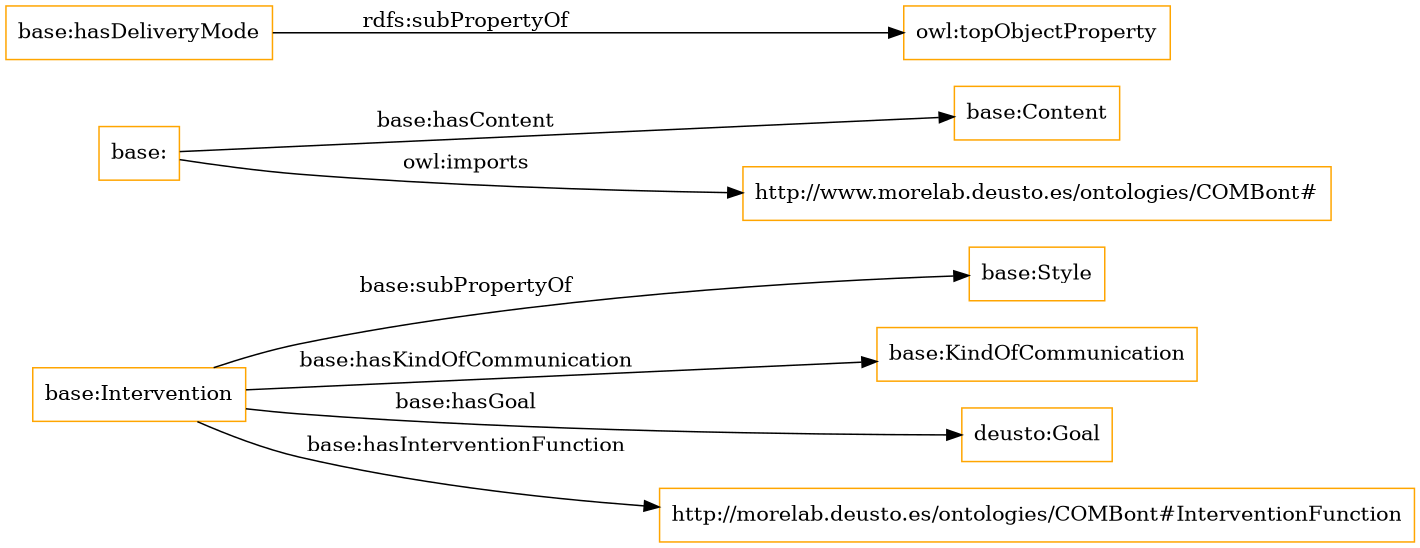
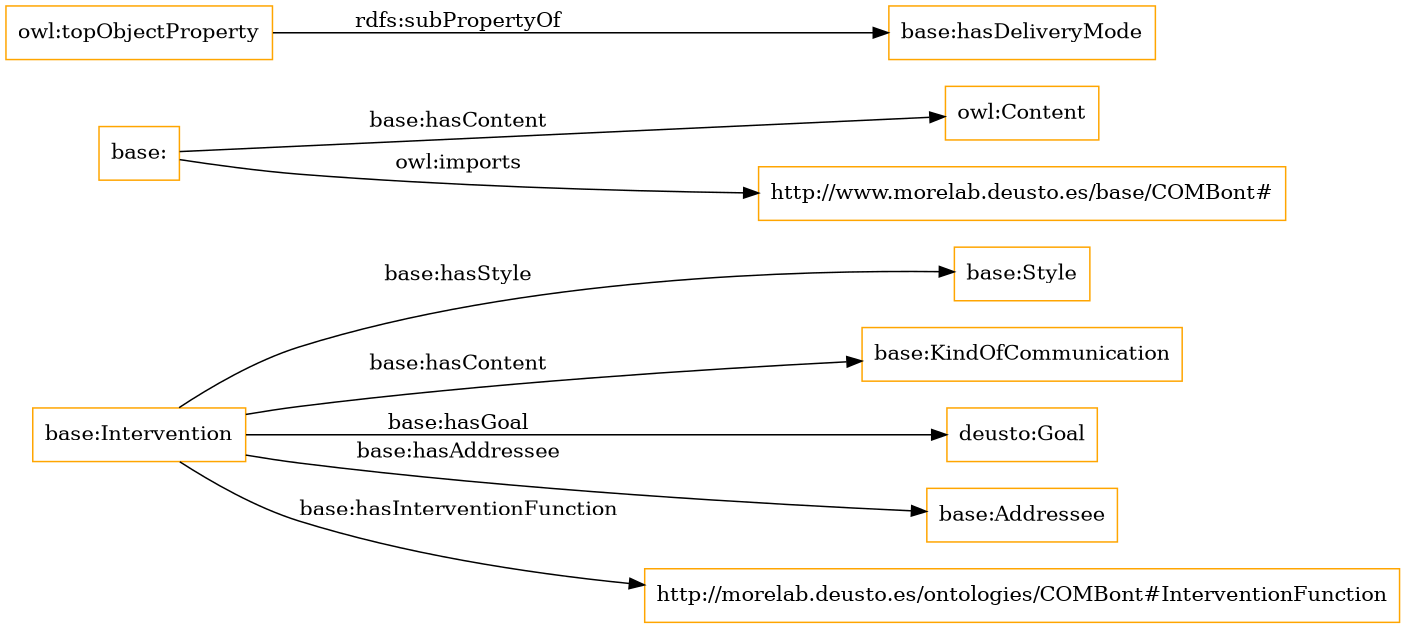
  digraph {
    rankdir=LR
    node [color=orange shape=rectangle]
    "base:Intervention"
    "base:Style"
    "base:KindOfCommunication"
    n4 [label="deusto:Goal"]
+   "base:Addressee"
    "http://morelab.deusto.es/ontologies/COMBont#InterventionFunction"
    "base:"
-   "base:Content"
-   "http://www.morelab.deusto.es/ontologies/COMBont#"
+   "base:Content" [label="owl:Content"]
+   "http://www.morelab.deusto.es/ontologies/COMBont#" [label="http://www.morelab.deusto.es/base/COMBont#"]
    "base:hasDeliveryMode"
    "owl:topObjectProperty"
-   "base:Intervention" -> "base:Style" [label="base:subPropertyOf"]
-   "base:Intervention" -> "base:KindOfCommunication" [label="base:hasKindOfCommunication"]
+   "base:Intervention" -> "base:Style" [label="base:hasStyle"]
+   "base:Intervention" -> "base:KindOfCommunication" [label="base:hasContent"]
    "base:Intervention" -> n4 [label="base:hasGoal"]
+   "base:Intervention" -> "base:Addressee" [label="base:hasAddressee"]
    "base:Intervention" -> "http://morelab.deusto.es/ontologies/COMBont#InterventionFunction" [label="base:hasInterventionFunction"]
    "base:" -> "base:Content" [label="base:hasContent"]
    "base:" -> "http://www.morelab.deusto.es/ontologies/COMBont#" [label="owl:imports"]
-   "base:hasDeliveryMode" -> "owl:topObjectProperty" [label="rdfs:subPropertyOf"]
+   "owl:topObjectProperty" -> "base:hasDeliveryMode" [label="rdfs:subPropertyOf"]
  }
